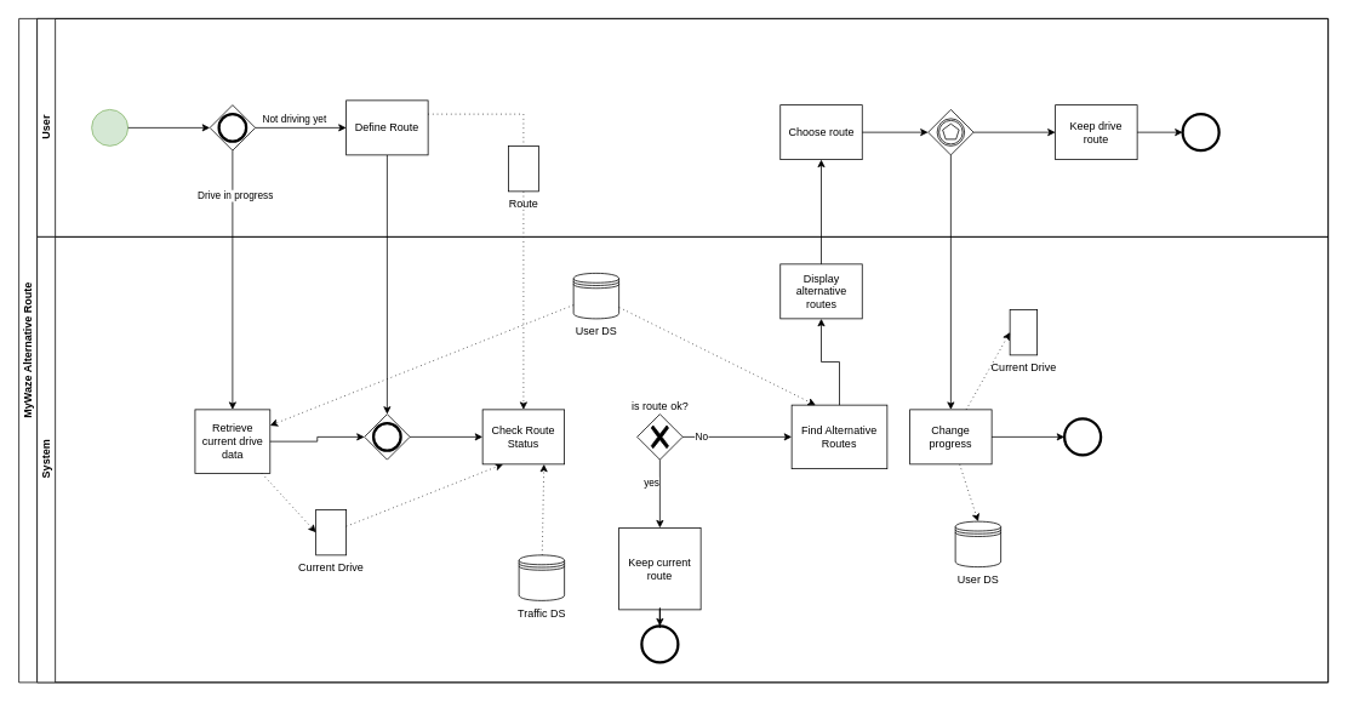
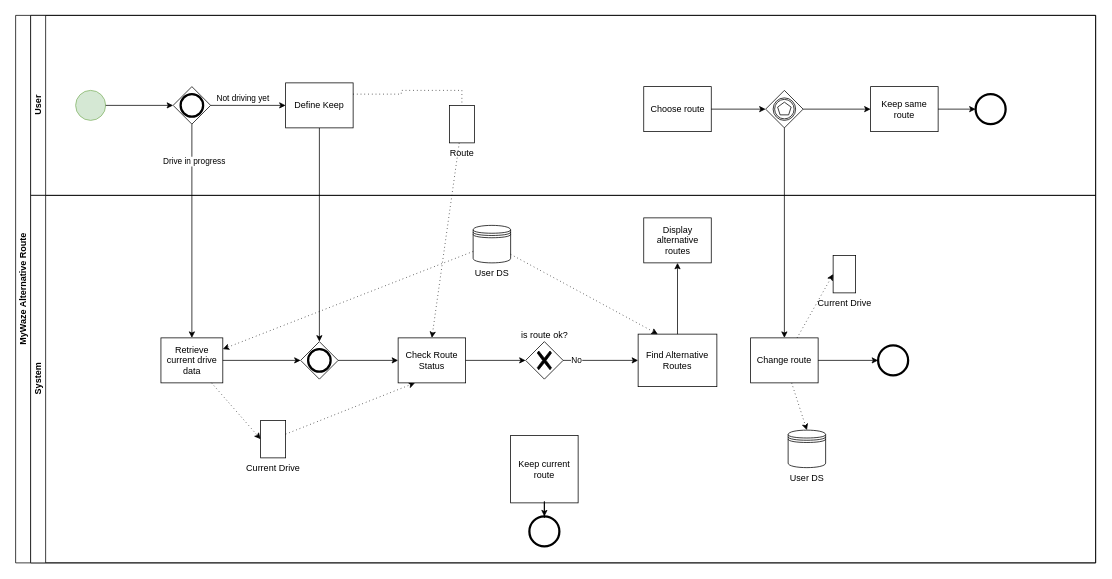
  <mxCell id="0" />
  <mxCell id="1" parent="0" />
  <mxCell id="2" value="MyWaze Alternative Route" style="swimlane;html=1;childLayout=stackLayout;resizeParent=1;resizeParentMax=0;horizontal=0;startSize=20;horizontalStack=0;whiteSpace=wrap;" parent="1" vertex="1"><mxGeometry x="20" y="20" width="1440" height="730" as="geometry" /></mxCell>
  <mxCell id="3" style="edgeStyle=orthogonalEdgeStyle;rounded=0;orthogonalLoop=1;jettySize=auto;html=1;exitX=0.5;exitY=1;exitDx=0;exitDy=0;exitPerimeter=0;entryX=0.5;entryY=0;entryDx=0;entryDy=0;entryPerimeter=0;" edge="1" parent="2" source="10" target="26"><mxGeometry relative="1" as="geometry"><mxPoint x="235" y="350" as="targetPoint" /></mxGeometry></mxCell>
  <mxCell id="4" value="Drive in progress" style="edgeLabel;html=1;align=center;verticalAlign=middle;resizable=0;points=[];" vertex="1" connectable="0" parent="3"><mxGeometry x="-0.656" y="2" relative="1" as="geometry"><mxPoint as="offset" /></mxGeometry></mxCell>
  <mxCell id="5" style="edgeStyle=orthogonalEdgeStyle;rounded=0;orthogonalLoop=1;jettySize=auto;html=1;" edge="1" parent="2" source="11" target="42"><mxGeometry relative="1" as="geometry" /></mxCell>
  <mxCell id="6" style="rounded=0;orthogonalLoop=1;jettySize=auto;html=1;entryX=0.5;entryY=0;entryDx=0;entryDy=0;entryPerimeter=0;dashed=1;dashPattern=1 4;" edge="1" parent="2" source="14" target="33"><mxGeometry relative="1" as="geometry"><mxPoint x="410" y="355" as="targetPoint" /></mxGeometry></mxCell>
  <mxCell id="7" value="User" style="swimlane;html=1;startSize=20;horizontal=0;" parent="2" vertex="1"><mxGeometry x="20" width="1420" height="240" as="geometry" /></mxCell>
  <mxCell id="8" value="" style="points=[[0.145,0.145,0],[0.5,0,0],[0.855,0.145,0],[1,0.5,0],[0.855,0.855,0],[0.5,1,0],[0.145,0.855,0],[0,0.5,0]];shape=mxgraph.bpmn.event;html=1;verticalLabelPosition=bottom;labelBackgroundColor=#ffffff;verticalAlign=top;align=center;perimeter=ellipsePerimeter;outlineConnect=0;aspect=fixed;outline=standard;symbol=general;fillColor=#d5e8d4;strokeColor=#82b366;" parent="7" vertex="1"><mxGeometry x="60" y="100" width="40" height="40" as="geometry" /></mxCell>
  <mxCell id="9" style="edgeStyle=orthogonalEdgeStyle;rounded=0;orthogonalLoop=1;jettySize=auto;html=1;" parent="7" source="8" target="10" edge="1"><mxGeometry relative="1" as="geometry"><mxPoint x="180" y="120" as="targetPoint" /></mxGeometry></mxCell>
  <mxCell id="10" value="" style="points=[[0.25,0.25,0],[0.5,0,0],[0.75,0.25,0],[1,0.5,0],[0.75,0.75,0],[0.5,1,0],[0.25,0.75,0],[0,0.5,0]];shape=mxgraph.bpmn.gateway2;html=1;verticalLabelPosition=bottom;labelBackgroundColor=#ffffff;verticalAlign=top;align=center;perimeter=rhombusPerimeter;outlineConnect=0;outline=end;symbol=general;" vertex="1" parent="7"><mxGeometry x="190" y="95" width="50" height="50" as="geometry" /></mxCell>
- <mxCell id="11" value="Define Route" style="points=[[0.25,0,0],[0.5,0,0],[0.75,0,0],[1,0.25,0],[1,0.5,0],[1,0.75,0],[0.75,1,0],[0.5,1,0],[0.25,1,0],[0,0.75,0],[0,0.5,0],[0,0.25,0]];shape=mxgraph.bpmn.task2;whiteSpace=wrap;rectStyle=rounded;size=10;html=1;container=1;expand=0;collapsible=0;taskMarker=abstract;" vertex="1" parent="7"><mxGeometry x="340" y="90" width="90" height="60" as="geometry" /></mxCell>
+ <mxCell id="11" value="Define Keep" style="points=[[0.25,0,0],[0.5,0,0],[0.75,0,0],[1,0.25,0],[1,0.5,0],[1,0.75,0],[0.75,1,0],[0.5,1,0],[0.25,1,0],[0,0.75,0],[0,0.5,0],[0,0.25,0]];shape=mxgraph.bpmn.task2;whiteSpace=wrap;rectStyle=rounded;size=10;html=1;container=1;expand=0;collapsible=0;taskMarker=abstract;" vertex="1" parent="7"><mxGeometry x="340" y="90" width="90" height="60" as="geometry" /></mxCell>
  <mxCell id="12" style="edgeStyle=orthogonalEdgeStyle;rounded=0;orthogonalLoop=1;jettySize=auto;html=1;entryX=0;entryY=0.5;entryDx=0;entryDy=0;entryPerimeter=0;" edge="1" parent="7" source="10" target="11"><mxGeometry relative="1" as="geometry" /></mxCell>
  <mxCell id="13" value="Not driving yet" style="edgeLabel;html=1;align=center;verticalAlign=middle;resizable=0;points=[];" vertex="1" connectable="0" parent="12"><mxGeometry x="-0.156" relative="1" as="geometry"><mxPoint y="-10" as="offset" /></mxGeometry></mxCell>
- <mxCell id="14" value="Route" style="shape=mxgraph.bpmn.data2;labelPosition=center;verticalLabelPosition=bottom;align=center;verticalAlign=top;size=15;html=1;" vertex="1" parent="7"><mxGeometry x="518.33" y="140" width="33.33" height="50" as="geometry" /></mxCell>
+ <mxCell id="14" value="Route" style="shape=mxgraph.bpmn.data2;labelPosition=center;verticalLabelPosition=bottom;align=center;verticalAlign=top;size=15;html=1;" vertex="1" parent="7"><mxGeometry x="558.33" y="120" width="33.33" height="50" as="geometry" /></mxCell>
  <mxCell id="15" style="edgeStyle=orthogonalEdgeStyle;rounded=0;orthogonalLoop=1;jettySize=auto;html=1;entryX=0.5;entryY=0;entryDx=0;entryDy=0;entryPerimeter=0;dashed=1;dashPattern=1 4;exitX=1;exitY=0.25;exitDx=0;exitDy=0;exitPerimeter=0;endArrow=none;" edge="1" parent="7" source="11" target="14"><mxGeometry relative="1" as="geometry"><mxPoint x="230.005" y="150" as="sourcePoint" /></mxGeometry></mxCell>
  <mxCell id="16" value="Choose route" style="points=[[0.25,0,0],[0.5,0,0],[0.75,0,0],[1,0.25,0],[1,0.5,0],[1,0.75,0],[0.75,1,0],[0.5,1,0],[0.25,1,0],[0,0.75,0],[0,0.5,0],[0,0.25,0]];shape=mxgraph.bpmn.task2;whiteSpace=wrap;rectStyle=rounded;size=10;html=1;container=1;expand=0;collapsible=0;taskMarker=abstract;" vertex="1" parent="7"><mxGeometry x="817.5" y="95" width="90" height="60" as="geometry" /></mxCell>
  <mxCell id="17" value="" style="points=[[0.25,0.25,0],[0.5,0,0],[0.75,0.25,0],[1,0.5,0],[0.75,0.75,0],[0.5,1,0],[0.25,0.75,0],[0,0.5,0]];shape=mxgraph.bpmn.gateway2;html=1;verticalLabelPosition=bottom;labelBackgroundColor=#ffffff;verticalAlign=top;align=center;perimeter=rhombusPerimeter;outlineConnect=0;outline=catching;symbol=multiple;" vertex="1" parent="7"><mxGeometry x="980" y="100" width="50" height="50" as="geometry" /></mxCell>
  <mxCell id="18" style="edgeStyle=orthogonalEdgeStyle;rounded=0;orthogonalLoop=1;jettySize=auto;html=1;entryX=0;entryY=0.5;entryDx=0;entryDy=0;entryPerimeter=0;" edge="1" parent="7" source="16" target="17"><mxGeometry relative="1" as="geometry" /></mxCell>
- <mxCell id="19" value="Keep drive route" style="points=[[0.25,0,0],[0.5,0,0],[0.75,0,0],[1,0.25,0],[1,0.5,0],[1,0.75,0],[0.75,1,0],[0.5,1,0],[0.25,1,0],[0,0.75,0],[0,0.5,0],[0,0.25,0]];shape=mxgraph.bpmn.task2;whiteSpace=wrap;rectStyle=rounded;size=10;html=1;container=1;expand=0;collapsible=0;taskMarker=abstract;" vertex="1" parent="7"><mxGeometry x="1120" y="95" width="90" height="60" as="geometry" /></mxCell>
+ <mxCell id="19" value="Keep same route" style="points=[[0.25,0,0],[0.5,0,0],[0.75,0,0],[1,0.25,0],[1,0.5,0],[1,0.75,0],[0.75,1,0],[0.5,1,0],[0.25,1,0],[0,0.75,0],[0,0.5,0],[0,0.25,0]];shape=mxgraph.bpmn.task2;whiteSpace=wrap;rectStyle=rounded;size=10;html=1;container=1;expand=0;collapsible=0;taskMarker=abstract;" vertex="1" parent="7"><mxGeometry x="1120" y="95" width="90" height="60" as="geometry" /></mxCell>
  <mxCell id="20" style="edgeStyle=orthogonalEdgeStyle;rounded=0;orthogonalLoop=1;jettySize=auto;html=1;entryX=0;entryY=0.5;entryDx=0;entryDy=0;entryPerimeter=0;" edge="1" parent="7" source="17" target="19"><mxGeometry relative="1" as="geometry" /></mxCell>
  <mxCell id="21" value="" style="points=[[0.145,0.145,0],[0.5,0,0],[0.855,0.145,0],[1,0.5,0],[0.855,0.855,0],[0.5,1,0],[0.145,0.855,0],[0,0.5,0]];shape=mxgraph.bpmn.event;html=1;verticalLabelPosition=bottom;labelBackgroundColor=#ffffff;verticalAlign=top;align=center;perimeter=ellipsePerimeter;outlineConnect=0;aspect=fixed;outline=end;symbol=terminate2;" vertex="1" parent="7"><mxGeometry x="1260" y="105" width="40" height="40" as="geometry" /></mxCell>
  <mxCell id="22" style="edgeStyle=orthogonalEdgeStyle;rounded=0;orthogonalLoop=1;jettySize=auto;html=1;entryX=0;entryY=0.5;entryDx=0;entryDy=0;entryPerimeter=0;" edge="1" parent="7" source="19" target="21"><mxGeometry relative="1" as="geometry" /></mxCell>
  <mxCell id="23" value="System" style="swimlane;html=1;startSize=20;horizontal=0;" parent="2" vertex="1"><mxGeometry x="20" y="240" width="1420" height="490" as="geometry" /></mxCell>
- <mxCell id="24" value="Traffic DS" style="shape=datastore;html=1;labelPosition=center;verticalLabelPosition=bottom;align=center;verticalAlign=top;" vertex="1" parent="23"><mxGeometry x="530" y="350" width="50" height="50" as="geometry" /></mxCell>
- <mxCell id="25" value="Find Alternative Routes" style="points=[[0.25,0,0],[0.5,0,0],[0.75,0,0],[1,0.25,0],[1,0.5,0],[1,0.75,0],[0.75,1,0],[0.5,1,0],[0.25,1,0],[0,0.75,0],[0,0.5,0],[0,0.25,0]];shape=mxgraph.bpmn.task2;whiteSpace=wrap;rectStyle=rounded;size=10;html=1;container=1;expand=0;collapsible=0;taskMarker=abstract;isLoopSub=1;" vertex="1" parent="23"><mxGeometry x="830" y="185" width="105" height="70" as="geometry" /></mxCell>
- <mxCell id="26" value="Retrieve current drive data" style="points=[[0.25,0,0],[0.5,0,0],[0.75,0,0],[1,0.25,0],[1,0.5,0],[1,0.75,0],[0.75,1,0],[0.5,1,0],[0.25,1,0],[0,0.75,0],[0,0.5,0],[0,0.25,0]];shape=mxgraph.bpmn.task2;whiteSpace=wrap;rectStyle=rounded;size=10;html=1;container=1;expand=0;collapsible=0;taskMarker=abstract;" vertex="1" parent="23"><mxGeometry x="173.75" y="190" width="82.5" height="70" as="geometry" /></mxCell>
+ <mxCell id="25" value="Find Alternative Routes" style="points=[[0.25,0,0],[0.5,0,0],[0.75,0,0],[1,0.25,0],[1,0.5,0],[1,0.75,0],[0.75,1,0],[0.5,1,0],[0.25,1,0],[0,0.75,0],[0,0.5,0],[0,0.25,0]];shape=mxgraph.bpmn.task2;whiteSpace=wrap;rectStyle=rounded;size=10;html=1;container=1;expand=0;collapsible=0;taskMarker=abstract;isLoopSub=1;" vertex="1" parent="23"><mxGeometry x="810" y="185" width="105" height="70" as="geometry" /></mxCell>
+ <mxCell id="26" value="Retrieve current drive data" style="points=[[0.25,0,0],[0.5,0,0],[0.75,0,0],[1,0.25,0],[1,0.5,0],[1,0.75,0],[0.75,1,0],[0.5,1,0],[0.25,1,0],[0,0.75,0],[0,0.5,0],[0,0.25,0]];shape=mxgraph.bpmn.task2;whiteSpace=wrap;rectStyle=rounded;size=10;html=1;container=1;expand=0;collapsible=0;taskMarker=abstract;" vertex="1" parent="23"><mxGeometry x="173.75" y="190" width="82.5" height="60" as="geometry" /></mxCell>
  <mxCell id="27" value="Current Drive" style="shape=mxgraph.bpmn.data2;labelPosition=center;verticalLabelPosition=bottom;align=center;verticalAlign=top;size=15;html=1;" vertex="1" parent="23"><mxGeometry x="306.67" y="300" width="33.33" height="50" as="geometry" /></mxCell>
  <mxCell id="28" value="User DS" style="shape=datastore;html=1;labelPosition=center;verticalLabelPosition=bottom;align=center;verticalAlign=top;" vertex="1" parent="23"><mxGeometry x="590" y="40" width="50" height="50" as="geometry" /></mxCell>
  <mxCell id="29" style="rounded=0;orthogonalLoop=1;jettySize=auto;html=1;dashed=1;dashPattern=1 4;entryX=1;entryY=0.25;entryDx=0;entryDy=0;entryPerimeter=0;" edge="1" parent="23" source="28" target="26"><mxGeometry relative="1" as="geometry"><mxPoint x="180" y="170" as="targetPoint" /></mxGeometry></mxCell>
  <mxCell id="30" style="edgeStyle=orthogonalEdgeStyle;rounded=0;orthogonalLoop=1;jettySize=auto;html=1;entryX=0;entryY=0.5;entryDx=0;entryDy=0;entryPerimeter=0;" edge="1" parent="23" source="26" target="42"><mxGeometry relative="1" as="geometry" /></mxCell>
  <mxCell id="31" style="rounded=0;orthogonalLoop=1;jettySize=auto;html=1;entryX=0;entryY=0.5;entryDx=0;entryDy=0;entryPerimeter=0;dashed=1;dashPattern=1 4;" edge="1" parent="23" source="26" target="27"><mxGeometry relative="1" as="geometry" /></mxCell>
  <mxCell id="32" style="rounded=0;orthogonalLoop=1;jettySize=auto;html=1;entryX=0.25;entryY=1;entryDx=0;entryDy=0;entryPerimeter=0;dashed=1;dashPattern=1 4;" edge="1" parent="23" source="27" target="33"><mxGeometry relative="1" as="geometry" /></mxCell>
  <mxCell id="33" value="Check Route Status" style="points=[[0.25,0,0],[0.5,0,0],[0.75,0,0],[1,0.25,0],[1,0.5,0],[1,0.75,0],[0.75,1,0],[0.5,1,0],[0.25,1,0],[0,0.75,0],[0,0.5,0],[0,0.25,0]];shape=mxgraph.bpmn.task2;whiteSpace=wrap;rectStyle=rounded;size=10;html=1;container=1;expand=0;collapsible=0;taskMarker=abstract;" vertex="1" parent="23"><mxGeometry x="490" y="190" width="90" height="60" as="geometry" /></mxCell>
- <mxCell id="34" style="rounded=0;orthogonalLoop=1;jettySize=auto;html=1;entryX=0.75;entryY=1;entryDx=0;entryDy=0;entryPerimeter=0;dashed=1;dashPattern=1 4;" edge="1" parent="23" source="24" target="33"><mxGeometry relative="1" as="geometry"><mxPoint x="440" y="145" as="targetPoint" /></mxGeometry></mxCell>
  <mxCell id="35" value="is route ok?" style="points=[[0.25,0.25,0],[0.5,0,0],[0.75,0.25,0],[1,0.5,0],[0.75,0.75,0],[0.5,1,0],[0.25,0.75,0],[0,0.5,0]];shape=mxgraph.bpmn.gateway2;html=1;verticalLabelPosition=top;labelBackgroundColor=#ffffff;verticalAlign=bottom;align=center;perimeter=rhombusPerimeter;outlineConnect=0;outline=none;symbol=none;gwType=exclusive;labelPosition=center;" vertex="1" parent="23"><mxGeometry x="660" y="195" width="50" height="50" as="geometry" /></mxCell>
+ <mxCell id="36" style="edgeStyle=orthogonalEdgeStyle;rounded=0;orthogonalLoop=1;jettySize=auto;html=1;entryX=0;entryY=0.5;entryDx=0;entryDy=0;entryPerimeter=0;" edge="1" parent="23" source="33" target="35"><mxGeometry relative="1" as="geometry" /></mxCell>
  <mxCell id="37" style="edgeStyle=orthogonalEdgeStyle;rounded=0;orthogonalLoop=1;jettySize=auto;html=1;entryX=0;entryY=0.5;entryDx=0;entryDy=0;entryPerimeter=0;" edge="1" parent="23" source="35" target="25"><mxGeometry relative="1" as="geometry" /></mxCell>
  <mxCell id="38" value="No" style="edgeLabel;html=1;align=center;verticalAlign=middle;resizable=0;points=[];" vertex="1" connectable="0" parent="37"><mxGeometry x="-0.667" y="1" relative="1" as="geometry"><mxPoint as="offset" /></mxGeometry></mxCell>
  <mxCell id="39" value="Keep current route" style="points=[[0.25,0,0],[0.5,0,0],[0.75,0,0],[1,0.25,0],[1,0.5,0],[1,0.75,0],[0.75,1,0],[0.5,1,0],[0.25,1,0],[0,0.75,0],[0,0.5,0],[0,0.25,0]];shape=mxgraph.bpmn.task2;whiteSpace=wrap;rectStyle=rounded;size=10;html=1;container=1;expand=0;collapsible=0;taskMarker=abstract;" vertex="1" parent="23"><mxGeometry x="640" y="320" width="90" height="90" as="geometry" /></mxCell>
- <mxCell id="40" style="edgeStyle=orthogonalEdgeStyle;rounded=0;orthogonalLoop=1;jettySize=auto;html=1;entryX=0.5;entryY=0;entryDx=0;entryDy=0;entryPerimeter=0;labelPosition=left;verticalLabelPosition=top;align=right;verticalAlign=bottom;fontColor=default;labelBackgroundColor=default;labelBorderColor=none;textShadow=0;fontSize=11;" edge="1" parent="23" source="35" target="39"><mxGeometry relative="1" as="geometry" /></mxCell>
- <mxCell id="41" value="yes" style="edgeLabel;html=1;align=right;verticalAlign=middle;resizable=0;points=[];labelPosition=left;verticalLabelPosition=middle;labelBackgroundColor=default;" vertex="1" connectable="0" parent="40"><mxGeometry x="-0.32" y="2" relative="1" as="geometry"><mxPoint x="-2" as="offset" /></mxGeometry></mxCell>
  <mxCell id="42" value="" style="points=[[0.25,0.25,0],[0.5,0,0],[0.75,0.25,0],[1,0.5,0],[0.75,0.75,0],[0.5,1,0],[0.25,0.75,0],[0,0.5,0]];shape=mxgraph.bpmn.gateway2;html=1;verticalLabelPosition=bottom;labelBackgroundColor=#ffffff;verticalAlign=top;align=center;perimeter=rhombusPerimeter;outlineConnect=0;outline=end;symbol=general;" vertex="1" parent="23"><mxGeometry x="360" y="195" width="50" height="50" as="geometry" /></mxCell>
  <mxCell id="43" style="edgeStyle=orthogonalEdgeStyle;rounded=0;orthogonalLoop=1;jettySize=auto;html=1;entryX=0;entryY=0.5;entryDx=0;entryDy=0;entryPerimeter=0;" edge="1" parent="23" source="42" target="33"><mxGeometry relative="1" as="geometry" /></mxCell>
  <mxCell id="44" value="" style="points=[[0.145,0.145,0],[0.5,0,0],[0.855,0.145,0],[1,0.5,0],[0.855,0.855,0],[0.5,1,0],[0.145,0.855,0],[0,0.5,0]];shape=mxgraph.bpmn.event;html=1;verticalLabelPosition=bottom;labelBackgroundColor=#ffffff;verticalAlign=top;align=center;perimeter=ellipsePerimeter;outlineConnect=0;aspect=fixed;outline=end;symbol=terminate2;" vertex="1" parent="23"><mxGeometry x="665" y="428" width="40" height="40" as="geometry" /></mxCell>
  <mxCell id="45" style="edgeStyle=orthogonalEdgeStyle;rounded=0;orthogonalLoop=1;jettySize=auto;html=1;entryX=0.5;entryY=0;entryDx=0;entryDy=0;entryPerimeter=0;" edge="1" parent="23" source="39" target="44"><mxGeometry relative="1" as="geometry" /></mxCell>
  <mxCell id="46" style="rounded=0;orthogonalLoop=1;jettySize=auto;html=1;dashed=1;dashPattern=1 4;entryX=0.25;entryY=0;entryDx=0;entryDy=0;entryPerimeter=0;" edge="1" parent="23" source="28" target="25"><mxGeometry relative="1" as="geometry"><mxPoint x="180" y="170" as="targetPoint" /></mxGeometry></mxCell>
  <mxCell id="47" value="Display alternative routes" style="points=[[0.25,0,0],[0.5,0,0],[0.75,0,0],[1,0.25,0],[1,0.5,0],[1,0.75,0],[0.75,1,0],[0.5,1,0],[0.25,1,0],[0,0.75,0],[0,0.5,0],[0,0.25,0]];shape=mxgraph.bpmn.task2;whiteSpace=wrap;rectStyle=rounded;size=10;html=1;container=1;expand=0;collapsible=0;taskMarker=abstract;" vertex="1" parent="23"><mxGeometry x="817.5" y="30" width="90" height="60" as="geometry" /></mxCell>
  <mxCell id="48" style="edgeStyle=orthogonalEdgeStyle;rounded=0;orthogonalLoop=1;jettySize=auto;html=1;entryX=0.5;entryY=1;entryDx=0;entryDy=0;entryPerimeter=0;" edge="1" parent="23" source="25" target="47"><mxGeometry relative="1" as="geometry"><mxPoint x="862.5" y="100" as="targetPoint" /></mxGeometry></mxCell>
  <mxCell id="49" style="rounded=0;orthogonalLoop=1;jettySize=auto;html=1;entryX=0.5;entryY=0;entryDx=0;entryDy=0;dashed=1;dashPattern=1 4;" edge="1" parent="23" source="50" target="53"><mxGeometry relative="1" as="geometry" /></mxCell>
- <mxCell id="50" value="Change progress" style="points=[[0.25,0,0],[0.5,0,0],[0.75,0,0],[1,0.25,0],[1,0.5,0],[1,0.75,0],[0.75,1,0],[0.5,1,0],[0.25,1,0],[0,0.75,0],[0,0.5,0],[0,0.25,0]];shape=mxgraph.bpmn.task2;whiteSpace=wrap;rectStyle=rounded;size=10;html=1;container=1;expand=0;collapsible=0;taskMarker=abstract;" vertex="1" parent="23"><mxGeometry x="960" y="190" width="90" height="60" as="geometry" /></mxCell>
+ <mxCell id="50" value="Change route" style="points=[[0.25,0,0],[0.5,0,0],[0.75,0,0],[1,0.25,0],[1,0.5,0],[1,0.75,0],[0.75,1,0],[0.5,1,0],[0.25,1,0],[0,0.75,0],[0,0.5,0],[0,0.25,0]];shape=mxgraph.bpmn.task2;whiteSpace=wrap;rectStyle=rounded;size=10;html=1;container=1;expand=0;collapsible=0;taskMarker=abstract;" vertex="1" parent="23"><mxGeometry x="960" y="190" width="90" height="60" as="geometry" /></mxCell>
  <mxCell id="51" value="Current Drive" style="shape=mxgraph.bpmn.data2;labelPosition=center;verticalLabelPosition=bottom;align=center;verticalAlign=top;size=15;html=1;" vertex="1" parent="23"><mxGeometry x="1070" y="80" width="30" height="50" as="geometry" /></mxCell>
  <mxCell id="52" style="rounded=0;orthogonalLoop=1;jettySize=auto;html=1;entryX=0;entryY=0.5;entryDx=0;entryDy=0;entryPerimeter=0;dashed=1;dashPattern=1 4;" edge="1" parent="23" source="50" target="51"><mxGeometry relative="1" as="geometry" /></mxCell>
  <mxCell id="53" value="User DS" style="shape=datastore;html=1;labelPosition=center;verticalLabelPosition=bottom;align=center;verticalAlign=top;" vertex="1" parent="23"><mxGeometry x="1010" y="313" width="50" height="50" as="geometry" /></mxCell>
  <mxCell id="54" value="" style="points=[[0.145,0.145,0],[0.5,0,0],[0.855,0.145,0],[1,0.5,0],[0.855,0.855,0],[0.5,1,0],[0.145,0.855,0],[0,0.5,0]];shape=mxgraph.bpmn.event;html=1;verticalLabelPosition=bottom;labelBackgroundColor=#ffffff;verticalAlign=top;align=center;perimeter=ellipsePerimeter;outlineConnect=0;aspect=fixed;outline=end;symbol=terminate2;" vertex="1" parent="23"><mxGeometry x="1130" y="200" width="40" height="40" as="geometry" /></mxCell>
  <mxCell id="55" style="edgeStyle=orthogonalEdgeStyle;rounded=0;orthogonalLoop=1;jettySize=auto;html=1;entryX=0;entryY=0.5;entryDx=0;entryDy=0;entryPerimeter=0;" edge="1" parent="23" source="50" target="54"><mxGeometry relative="1" as="geometry" /></mxCell>
- <mxCell id="56" style="edgeStyle=orthogonalEdgeStyle;rounded=0;orthogonalLoop=1;jettySize=auto;html=1;entryX=0.5;entryY=1;entryDx=0;entryDy=0;entryPerimeter=0;" edge="1" parent="2" source="47" target="16"><mxGeometry relative="1" as="geometry" /></mxCell>
  <mxCell id="57" style="edgeStyle=orthogonalEdgeStyle;rounded=0;orthogonalLoop=1;jettySize=auto;html=1;entryX=0.5;entryY=0;entryDx=0;entryDy=0;entryPerimeter=0;" edge="1" parent="2" source="17" target="50"><mxGeometry relative="1" as="geometry" /></mxCell>
